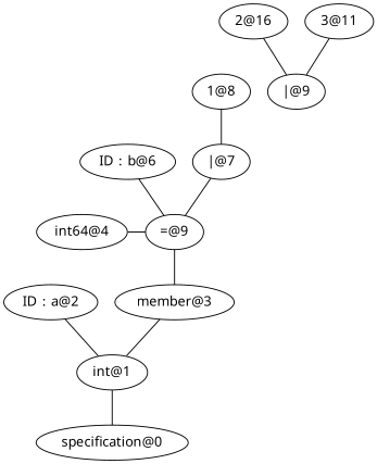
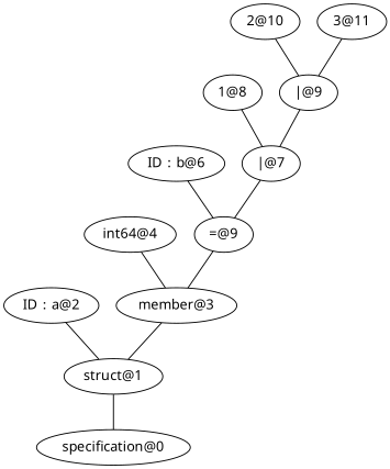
  graph {
    fontname="Noto Sans"
    node [fontname="Noto Sans"]
    edge [fontname="Noto Sans"]
    "specification@0"
-   "struct@1" [label="int@1"]
+   "struct@1"
    "ID：a@2"
    "member@3"
    "int64@4"
    n6 [label="=@9"]
    "ID：b@6"
    "|@7"
    "1@8"
    "|@9"
-   "2@10" [label="2@16"]
+   "2@10"
    "3@11"
    subgraph sub_1 {
      rank=same
      "specification@0"
    }
    subgraph sub_2 {
      rank=same
      "struct@1"
    }
    subgraph sub_3 {
      rank=same
      "ID：a@2"
      "member@3"
    }
    subgraph sub_4 {
      rank=same
      "int64@4"
      n6
    }
    subgraph sub_5 {
      rank=same
      "ID：b@6"
      "|@7"
    }
    subgraph sub_6 {
      rank=same
      "1@8"
      "|@9"
    }
    subgraph sub_7 {
      rank=same
      "2@10"
      "3@11"
    }
    "struct@1" -- "specification@0"
    "ID：a@2" -- "struct@1"
    "member@3" -- "struct@1"
-   "int64@4" -- n6
+   "int64@4" -- "member@3"
    n6 -- "member@3"
    "ID：b@6" -- n6
    "|@7" -- n6
    "1@8" -- "|@7"
+   "|@9" -- "|@7"
    "2@10" -- "|@9"
    "3@11" -- "|@9"
  }
